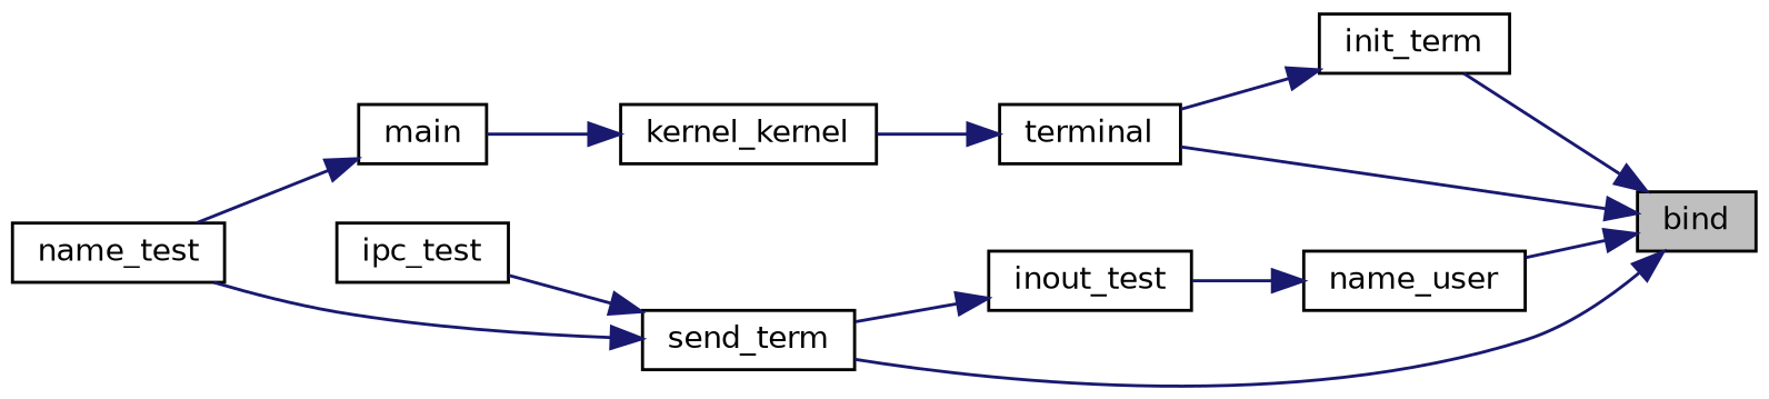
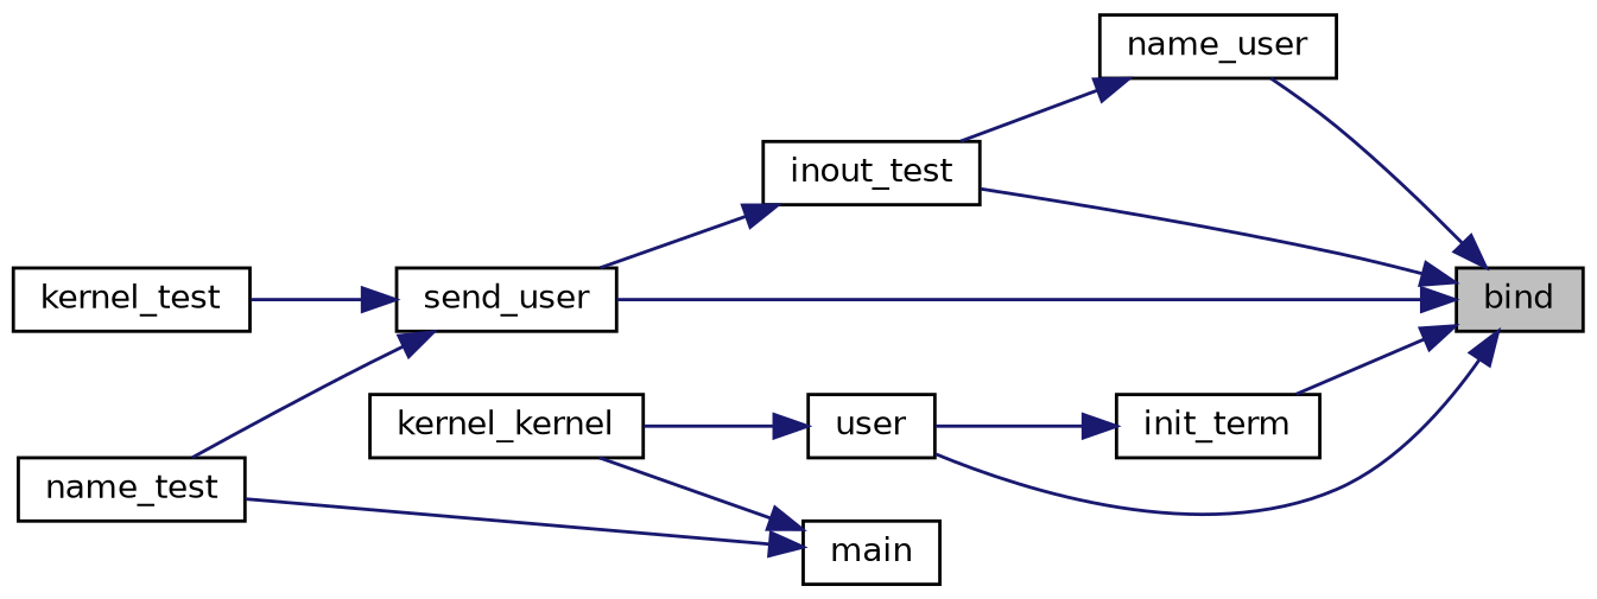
  digraph {
    rankdir=RL
    node [color=black fillcolor=white fontname=Helvetica fontsize=10 shape=record style=filled]
    edge [color=midnightblue dir=back fontname=Helvetica fontsize=10 labelfontname=Helvetica labelfontsize=10 style=solid]
    n1 [fillcolor=grey75 fontcolor=black height=0.2 label=bind width=0.4]
    n2 [height=0.2 label=init_term width=0.4]
    n3 [height=0.2 label=inout_test width=0.4]
    n4 [height=0.2 label=name_user width=0.4]
-   n5 [height=0.2 label=send_term width=0.4]
-   n6 [height=0.2 label=terminal width=0.4]
-   n7 [height=0.2 label=ipc_test width=0.4]
+   n5 [height=0.2 label=send_user width=0.4]
+   n6 [height=0.2 label=user width=0.4]
+   n7 [height=0.2 label=kernel_test width=0.4]
    n8 [height=0.2 label=name_test width=0.4]
    n9 [height=0.2 label=kernel_kernel width=0.4]
    n10 [height=0.2 label=main width=0.4]
    n1 -> n2
+   n1 -> n3
    n1 -> n4
    n1 -> n5
    n1 -> n6
    n2 -> n6
    n3 -> n5
    n4 -> n3
    n5 -> n7
    n5 -> n8
    n6 -> n9
-   n9 -> n10
+   n10 -> n9
    n10 -> n8
  }
